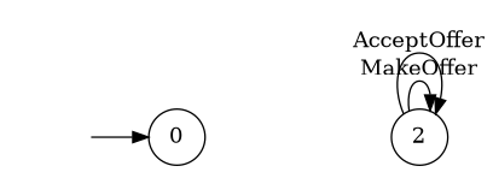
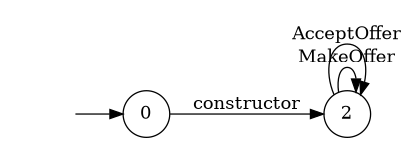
  digraph {
    rankdir=LR
    node [shape=circle]
    "" [shape=plaintext]
    n2 [label=0]
    n3 [label=2]
    "" -> n2
+   n2 -> n3 [label=constructor]
    n3 -> n3 [label=MakeOffer]
    n3 -> n3 [label=AcceptOffer]
  }
